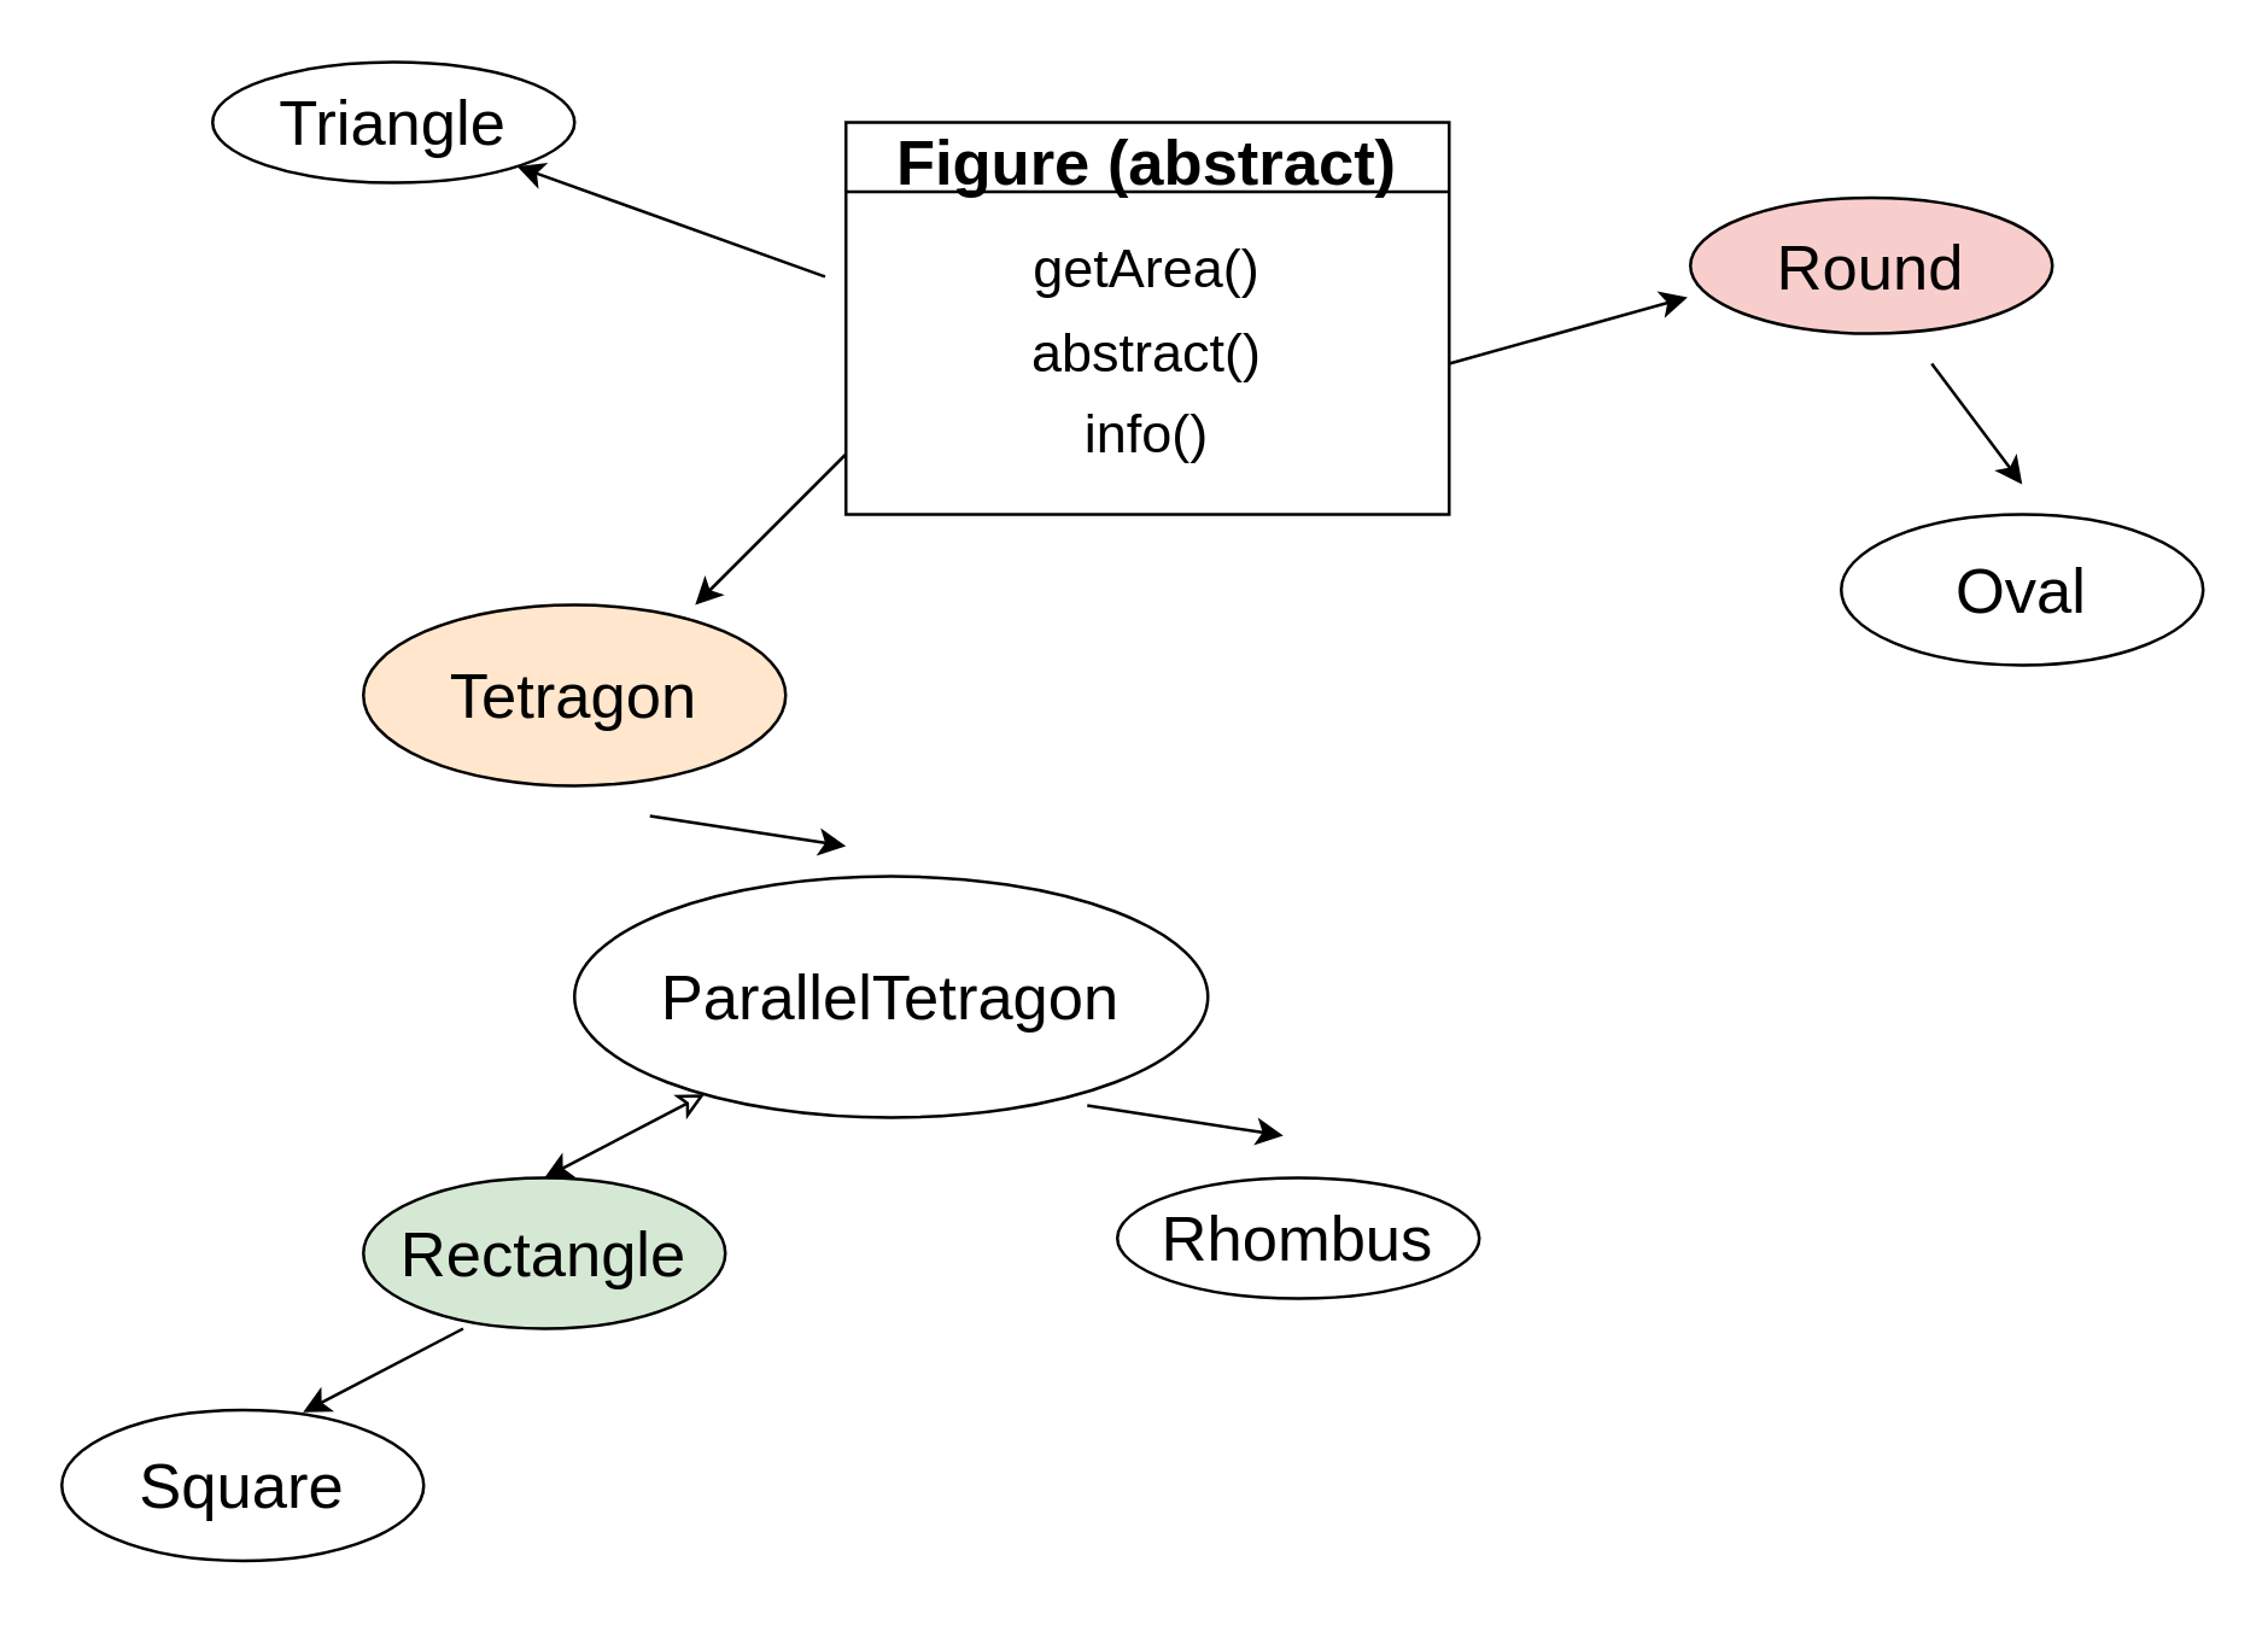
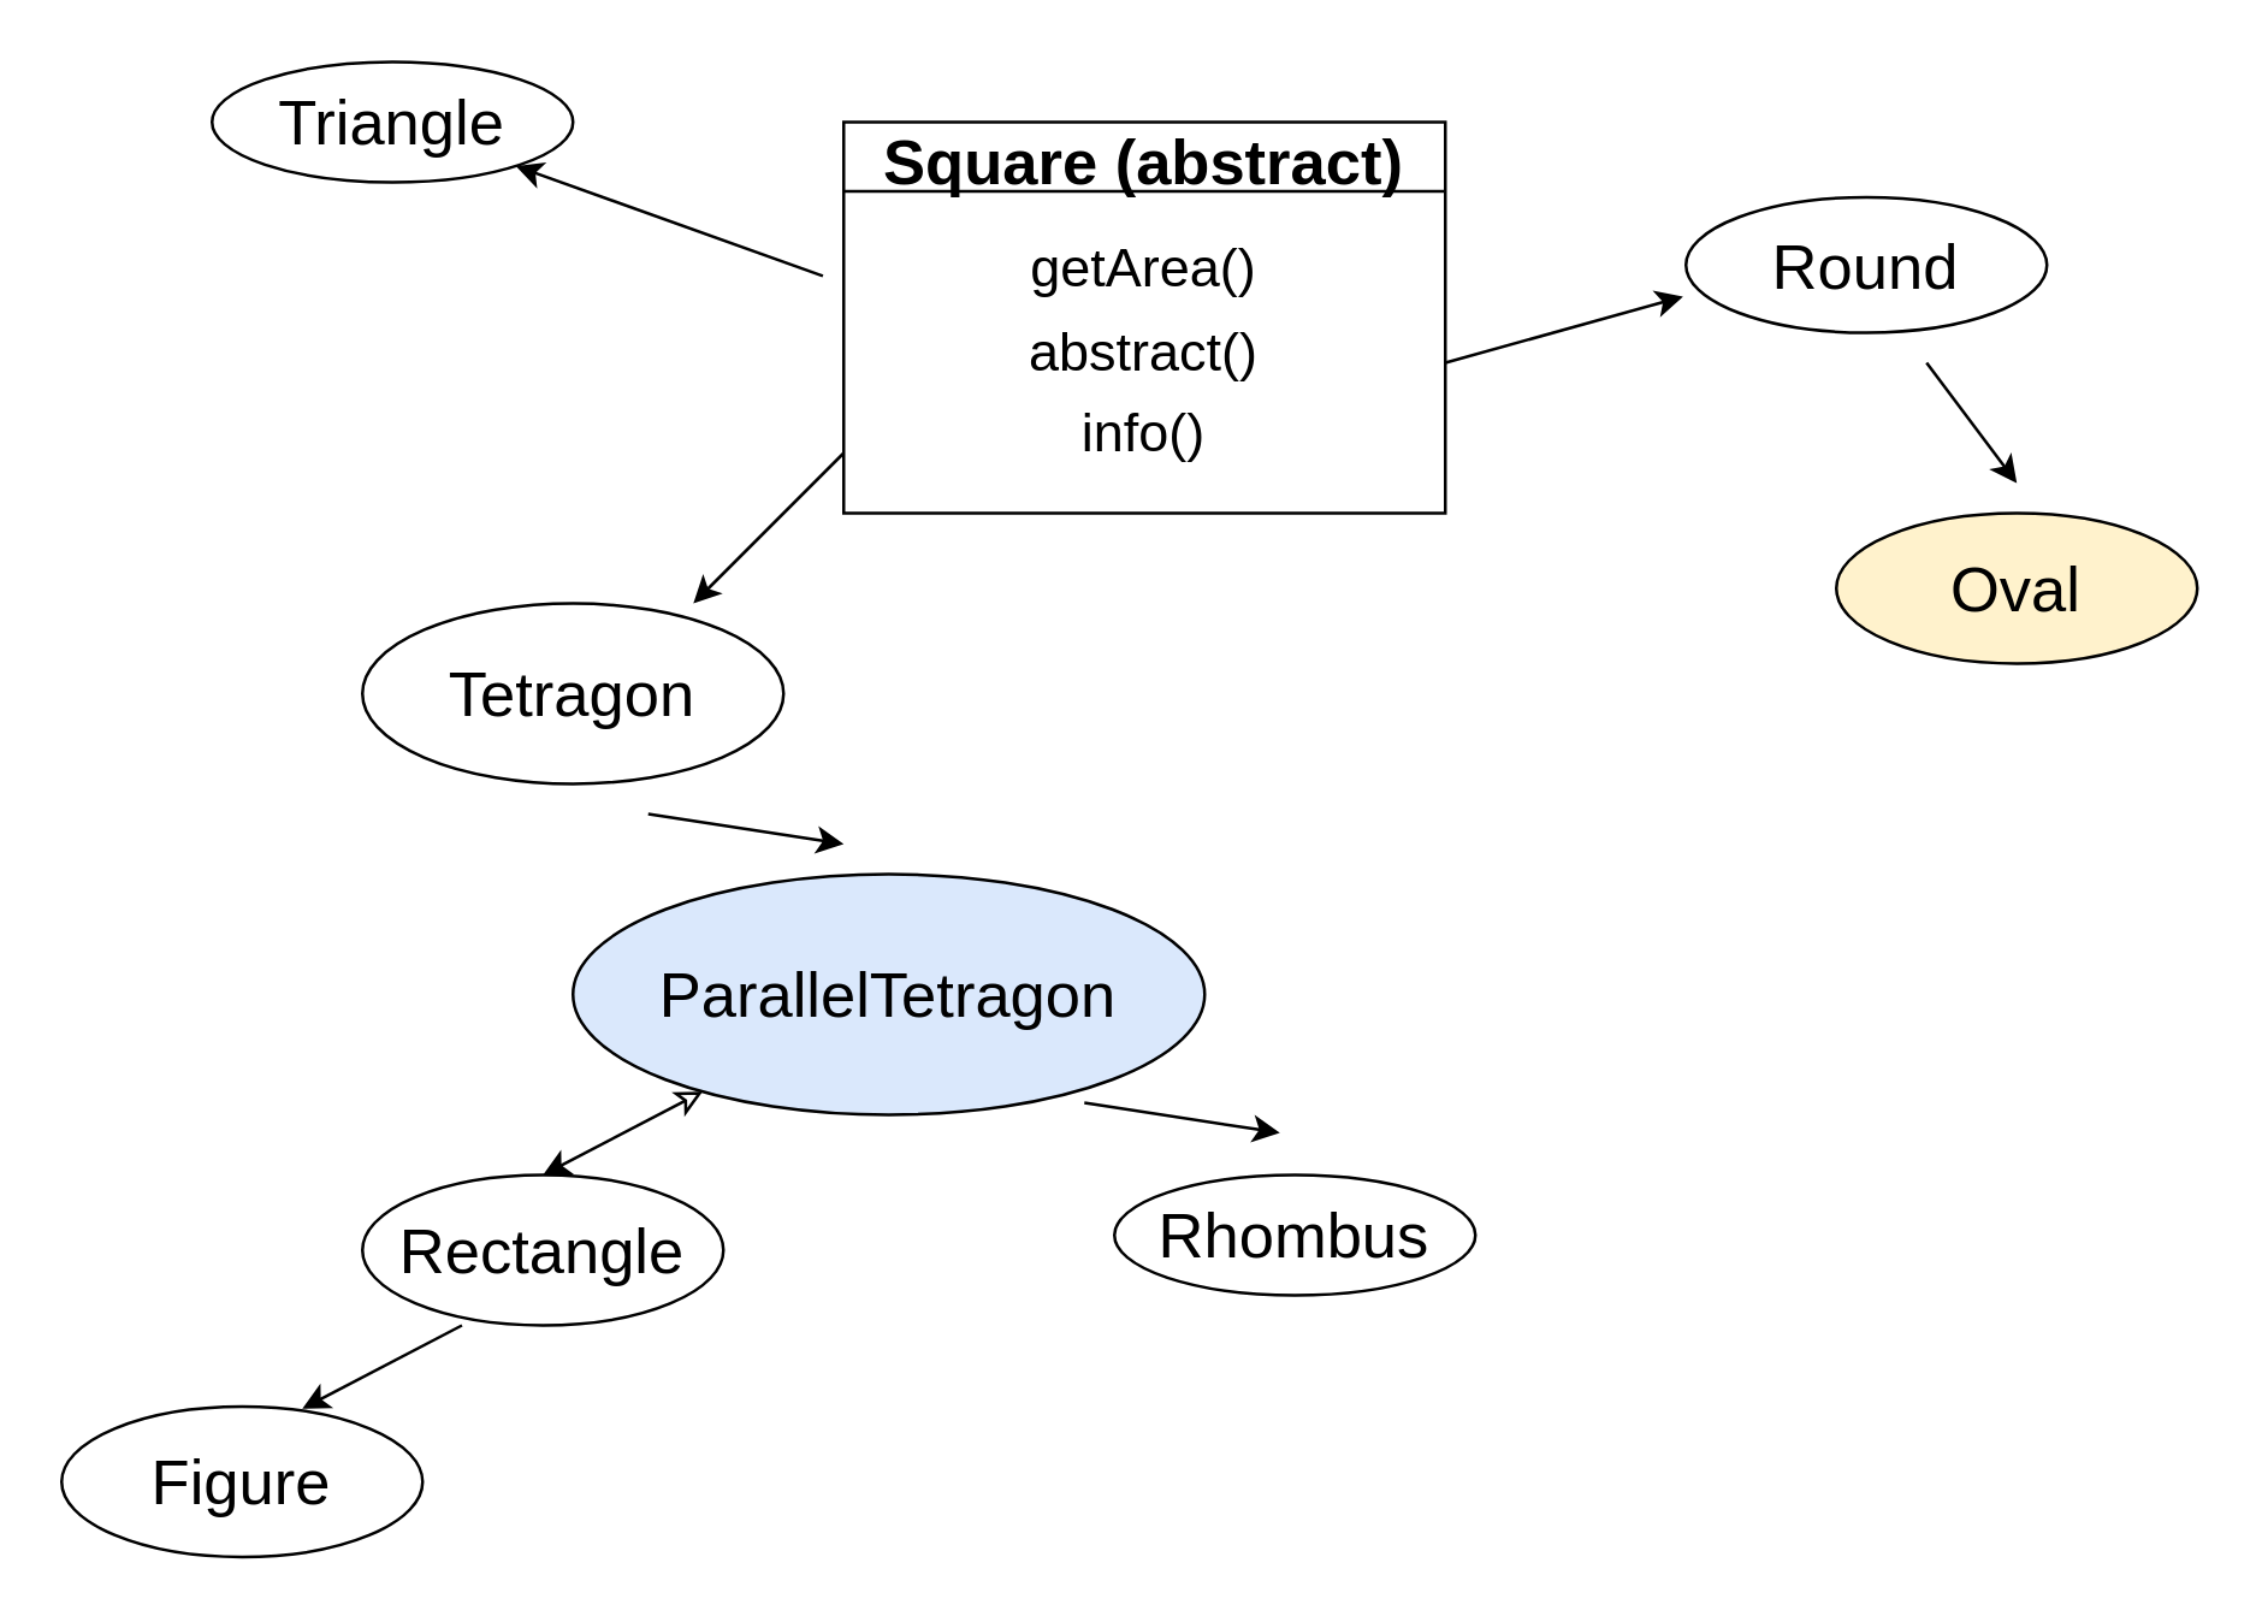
  <mxCell id="0" />
  <mxCell id="1" parent="0" />
- <mxCell id="2" value="Figure (abstract)" style="swimlane;fontSize=21;" vertex="1" parent="1"><mxGeometry x="280" y="40" width="200" height="130" as="geometry" /></mxCell>
+ <mxCell id="2" value="Square (abstract)" style="swimlane;fontSize=21;" vertex="1" parent="1"><mxGeometry x="280" y="40" width="200" height="130" as="geometry" /></mxCell>
  <mxCell id="3" value="&lt;font style=&quot;font-size: 18px&quot;&gt;getArea()&lt;br&gt;abstract()&lt;br&gt;info()&lt;/font&gt;" style="text;html=1;strokeColor=none;fillColor=none;align=center;verticalAlign=middle;whiteSpace=wrap;rounded=0;fontSize=23;" vertex="1" parent="2"><mxGeometry x="70" y="50" width="60" height="50" as="geometry" /></mxCell>
- <mxCell id="4" value="Tetragon" style="ellipse;whiteSpace=wrap;html=1;fontSize=21;fillColor=#ffe6cc;" vertex="1" parent="1"><mxGeometry x="120" y="200" width="140" height="60" as="geometry" /></mxCell>
+ <mxCell id="4" value="Tetragon" style="ellipse;whiteSpace=wrap;html=1;fontSize=21;" vertex="1" parent="1"><mxGeometry x="120" y="200" width="140" height="60" as="geometry" /></mxCell>
  <mxCell id="5" value="" style="endArrow=none;startArrow=classic;html=1;fontSize=21;endFill=0;" edge="1" parent="1"><mxGeometry width="50" height="50" relative="1" as="geometry"><mxPoint x="230" y="200" as="sourcePoint" /><mxPoint x="280" y="150" as="targetPoint" /></mxGeometry></mxCell>
- <mxCell id="6" value="ParallelTetragon" style="ellipse;whiteSpace=wrap;html=1;fontSize=21;" vertex="1" parent="1"><mxGeometry x="190" y="290" width="210" height="80" as="geometry" /></mxCell>
+ <mxCell id="6" value="ParallelTetragon" style="ellipse;whiteSpace=wrap;html=1;fontSize=21;fillColor=#dae8fc;" vertex="1" parent="1"><mxGeometry x="190" y="290" width="210" height="80" as="geometry" /></mxCell>
  <mxCell id="7" value="" style="endArrow=none;startArrow=classic;html=1;fontSize=21;endFill=0;" edge="1" parent="1"><mxGeometry width="50" height="50" relative="1" as="geometry"><mxPoint x="280" y="280" as="sourcePoint" /><mxPoint x="215" y="270" as="targetPoint" /></mxGeometry></mxCell>
  <mxCell id="8" value="Rhombus" style="ellipse;whiteSpace=wrap;html=1;fontSize=21;" vertex="1" parent="1"><mxGeometry x="370" y="390" width="120" height="40" as="geometry" /></mxCell>
  <mxCell id="9" value="" style="endArrow=none;startArrow=classic;html=1;fontSize=21;endFill=0;" edge="1" parent="1"><mxGeometry width="50" height="50" relative="1" as="geometry"><mxPoint x="425" y="376" as="sourcePoint" /><mxPoint x="360" y="366" as="targetPoint" /></mxGeometry></mxCell>
- <mxCell id="10" value="Rectangle" style="ellipse;whiteSpace=wrap;html=1;fontSize=21;fillColor=#d5e8d4;" vertex="1" parent="1"><mxGeometry x="120" y="390" width="120" height="50" as="geometry" /></mxCell>
+ <mxCell id="10" value="Rectangle" style="ellipse;whiteSpace=wrap;html=1;fontSize=21;" vertex="1" parent="1"><mxGeometry x="120" y="390" width="120" height="50" as="geometry" /></mxCell>
  <mxCell id="11" value="" style="endArrow=classic;startArrow=classic;html=1;fontSize=21;endFill=0;exitX=0.5;exitY=0;exitDx=0;exitDy=0;" edge="1" parent="1" source="10" target="6"><mxGeometry width="50" height="50" relative="1" as="geometry"><mxPoint x="435" y="386" as="sourcePoint" /><mxPoint x="370" y="376" as="targetPoint" /></mxGeometry></mxCell>
- <mxCell id="12" value="Square" style="ellipse;whiteSpace=wrap;html=1;fontSize=21;" vertex="1" parent="1"><mxGeometry x="20" y="467" width="120" height="50" as="geometry" /></mxCell>
+ <mxCell id="12" value="Figure" style="ellipse;whiteSpace=wrap;html=1;fontSize=21;" vertex="1" parent="1"><mxGeometry x="20" y="467" width="120" height="50" as="geometry" /></mxCell>
  <mxCell id="13" value="" style="endArrow=none;startArrow=classic;html=1;fontSize=21;endFill=0;exitX=0.5;exitY=0;exitDx=0;exitDy=0;" edge="1" parent="1"><mxGeometry width="50" height="50" relative="1" as="geometry"><mxPoint x="100" y="467.69" as="sourcePoint" /><mxPoint x="153.082" y="439.995" as="targetPoint" /></mxGeometry></mxCell>
- <mxCell id="14" value="Round" style="ellipse;whiteSpace=wrap;html=1;fontSize=21;fillColor=#f8cecc;" vertex="1" parent="1"><mxGeometry x="560" y="65" width="120" height="45" as="geometry" /></mxCell>
+ <mxCell id="14" value="Round" style="ellipse;whiteSpace=wrap;html=1;fontSize=21;" vertex="1" parent="1"><mxGeometry x="560" y="65" width="120" height="45" as="geometry" /></mxCell>
  <mxCell id="15" value="" style="endArrow=none;startArrow=classic;html=1;fontSize=21;endFill=0;exitX=-0.008;exitY=0.733;exitDx=0;exitDy=0;exitPerimeter=0;" edge="1" parent="1" source="14"><mxGeometry width="50" height="50" relative="1" as="geometry"><mxPoint x="545" y="130" as="sourcePoint" /><mxPoint x="480" y="120" as="targetPoint" /></mxGeometry></mxCell>
- <mxCell id="16" value="Oval" style="ellipse;whiteSpace=wrap;html=1;fontSize=21;" vertex="1" parent="1"><mxGeometry x="610" y="170" width="120" height="50" as="geometry" /></mxCell>
+ <mxCell id="16" value="Oval" style="ellipse;whiteSpace=wrap;html=1;fontSize=21;fillColor=#fff2cc;" vertex="1" parent="1"><mxGeometry x="610" y="170" width="120" height="50" as="geometry" /></mxCell>
  <mxCell id="17" value="" style="endArrow=none;startArrow=classic;html=1;fontSize=21;endFill=0;" edge="1" parent="1"><mxGeometry width="50" height="50" relative="1" as="geometry"><mxPoint x="670" y="160" as="sourcePoint" /><mxPoint x="640" y="120" as="targetPoint" /></mxGeometry></mxCell>
  <mxCell id="18" value="Triangle" style="ellipse;whiteSpace=wrap;html=1;fontSize=21;" vertex="1" parent="1"><mxGeometry x="70" y="20" width="120" height="40" as="geometry" /></mxCell>
  <mxCell id="19" value="" style="endArrow=none;startArrow=classic;html=1;fontSize=21;endFill=0;" edge="1" parent="1" source="18"><mxGeometry width="50" height="50" relative="1" as="geometry"><mxPoint x="220" y="118.85" as="sourcePoint" /><mxPoint x="273.082" y="91.155" as="targetPoint" /></mxGeometry></mxCell>
